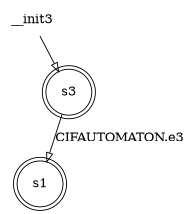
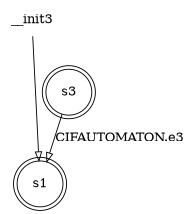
  digraph {
    node [shape=doublecircle]
    edge [arrowhead=onormal]
    n1 [label=<s1>]
    n2 [label=<s3>]
    n3 [label=__init3 shape=none]
    n2 -> n1 [label=<CIFAUTOMATON.e3>]
-   n3 -> n2
+   n3 -> n1
  }
